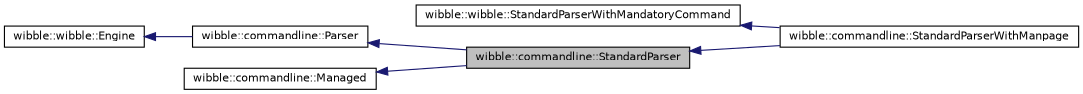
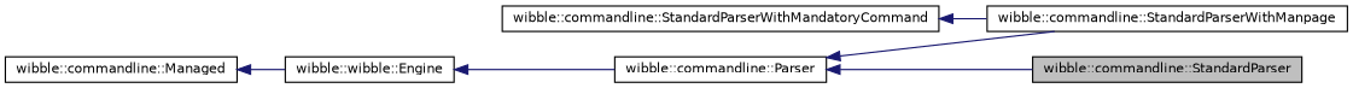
  digraph {
    rankdir=LR
    node [color=black fillcolor=white fontname=Helvetica fontsize=10 shape=record style=filled]
    edge [color=midnightblue dir=back fontname=Helvetica fontsize=10 labelfontname=Helvetica labelfontsize=10 style=solid]
    n1 [fillcolor=grey75 fontcolor=black height=0.2 label="wibble::commandline::StandardParser" width=0.4]
    n2 [height=0.2 label="wibble::commandline::StandardParserWithManpage" width=0.4]
    n3 [height=0.2 label="wibble::commandline::Parser" width=0.4]
    n4 [height=0.2 label="wibble::wibble::Engine" width=0.4]
    n5 [height=0.2 label="wibble::commandline::Managed" width=0.4]
-   n6 [height=0.2 label="wibble::wibble::StandardParserWithMandatoryCommand" width=0.4]
-   n1 -> n2
+   n6 [height=0.2 label="wibble::commandline::StandardParserWithMandatoryCommand" width=0.4]
+   n3 -> n2
    n3 -> n1
    n4 -> n3
-   n5 -> n1
+   n5 -> n4
    n6 -> n2
  }
